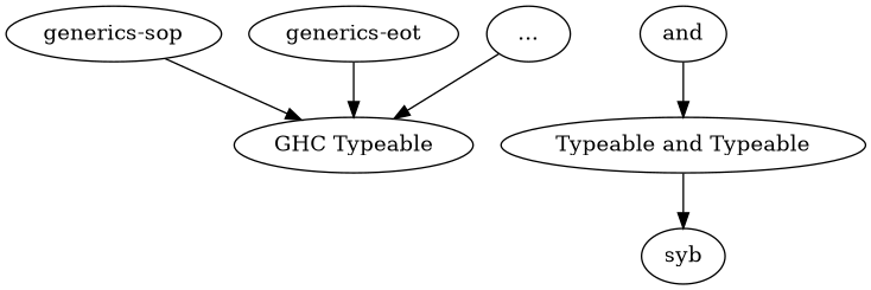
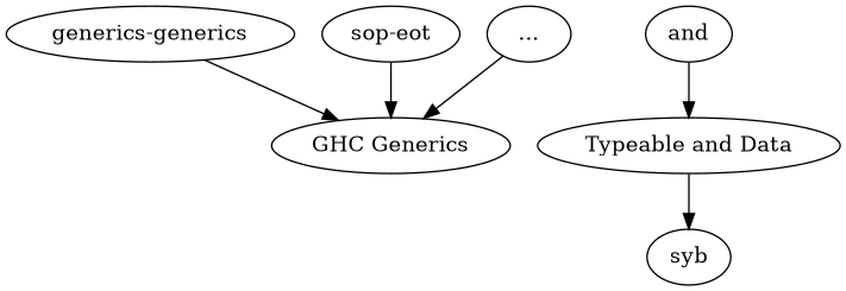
  digraph {
-   n1 [label="GHC Typeable"]
-   "generics-sop"
-   "generics-eot"
+   n1 [label="GHC Generics"]
+   "generics-sop" [label="generics-generics"]
+   "generics-eot" [label="sop-eot"]
    n4 [label="..."]
-   n5 [label="Typeable and Typeable"]
+   n5 [label="Typeable and Data"]
    syb
    n7 [label=and]
    "generics-sop" -> n1
    "generics-eot" -> n1
    n4 -> n1
    n5 -> syb
    n7 -> n5
  }
